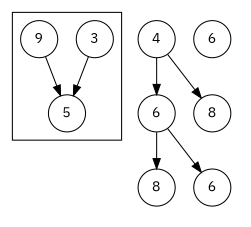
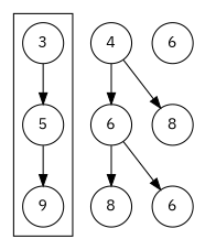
  digraph {
    compound=true
    fontname="IBM Plex Sans"
    ordering=out
    node [fontname="IBM Plex Sans" shape=circle]
    edge [fontname="IBM Plex Sans"]
    n1 [label=3]
    n2 [label=5]
    n3 [label=9]
    n4 [label=6 nodetype=marked]
    n5 [label=4 nodetype=marked]
    n6 [label=6]
    n7 [label=8]
    n8 [label=8]
    n9 [label=6]
    subgraph cluster_1 {
      n1
      n2
      n3
    }
    subgraph cluster_2 {
      color=white
      n5
      n6
      n7
      n8
      n9
      subgraph sub_3 {
        color=white
        n4
      }
    }
    n1 -> n2
-   n3 -> n2
+   n2 -> n3
    n5 -> n6
    n5 -> n7
    n6 -> n8
    n6 -> n9
  }
